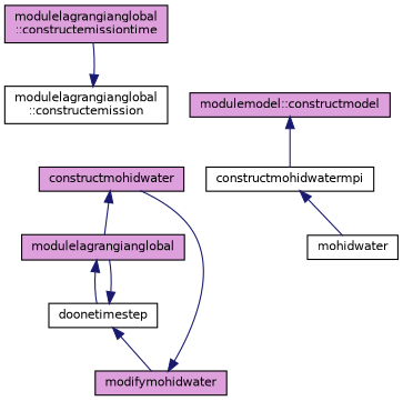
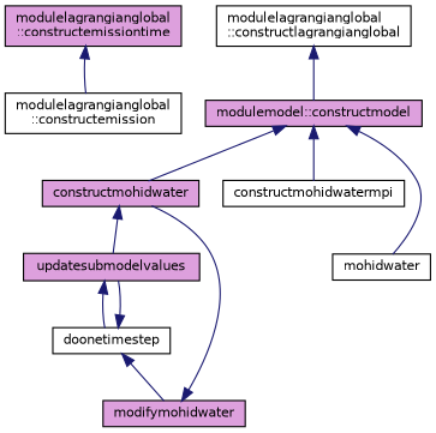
  digraph {
    rankdir=TB
    node [color=black fillcolor=plum fontname=Helvetica fontsize=10 shape=record style=filled]
    edge [color=midnightblue dir=back fontname=Helvetica fontsize=10 labelfontname=Helvetica labelfontsize=10 style=solid]
    n1 [fontcolor=black height=0.2 label="modulelagrangianglobal\l::constructemissiontime" width=0.4]
    n2 [fillcolor=white height=0.2 label="modulelagrangianglobal\l::constructemission" width=0.4]
+   n3 [fillcolor=white height=0.2 label="modulelagrangianglobal\l::constructlagrangianglobal" width=0.4]
    n4 [height=0.2 label="modulemodel::constructmodel" width=0.4]
    n5 [height=0.2 label=constructmohidwater width=0.4]
    n6 [fillcolor=white height=0.2 label=constructmohidwatermpi width=0.4]
    n7 [fillcolor=white height=0.2 label=mohidwater width=0.4]
-   n8 [height=0.2 label=modulelagrangianglobal width=0.4]
+   n8 [height=0.2 label=updatesubmodelvalues width=0.4]
    n9 [fillcolor=white height=0.2 label=doonetimestep width=0.4]
    n10 [height=0.2 label=modifymohidwater width=0.4]
-   n2 -> n1
+   n1 -> n2
+   n3 -> n4
+   n4 -> n5
    n4 -> n6
-   n6 -> n7
+   n4 -> n7
    n5 -> n8
    n8 -> n9
    n9 -> n8
    n9 -> n10
    n10 -> n5
  }
